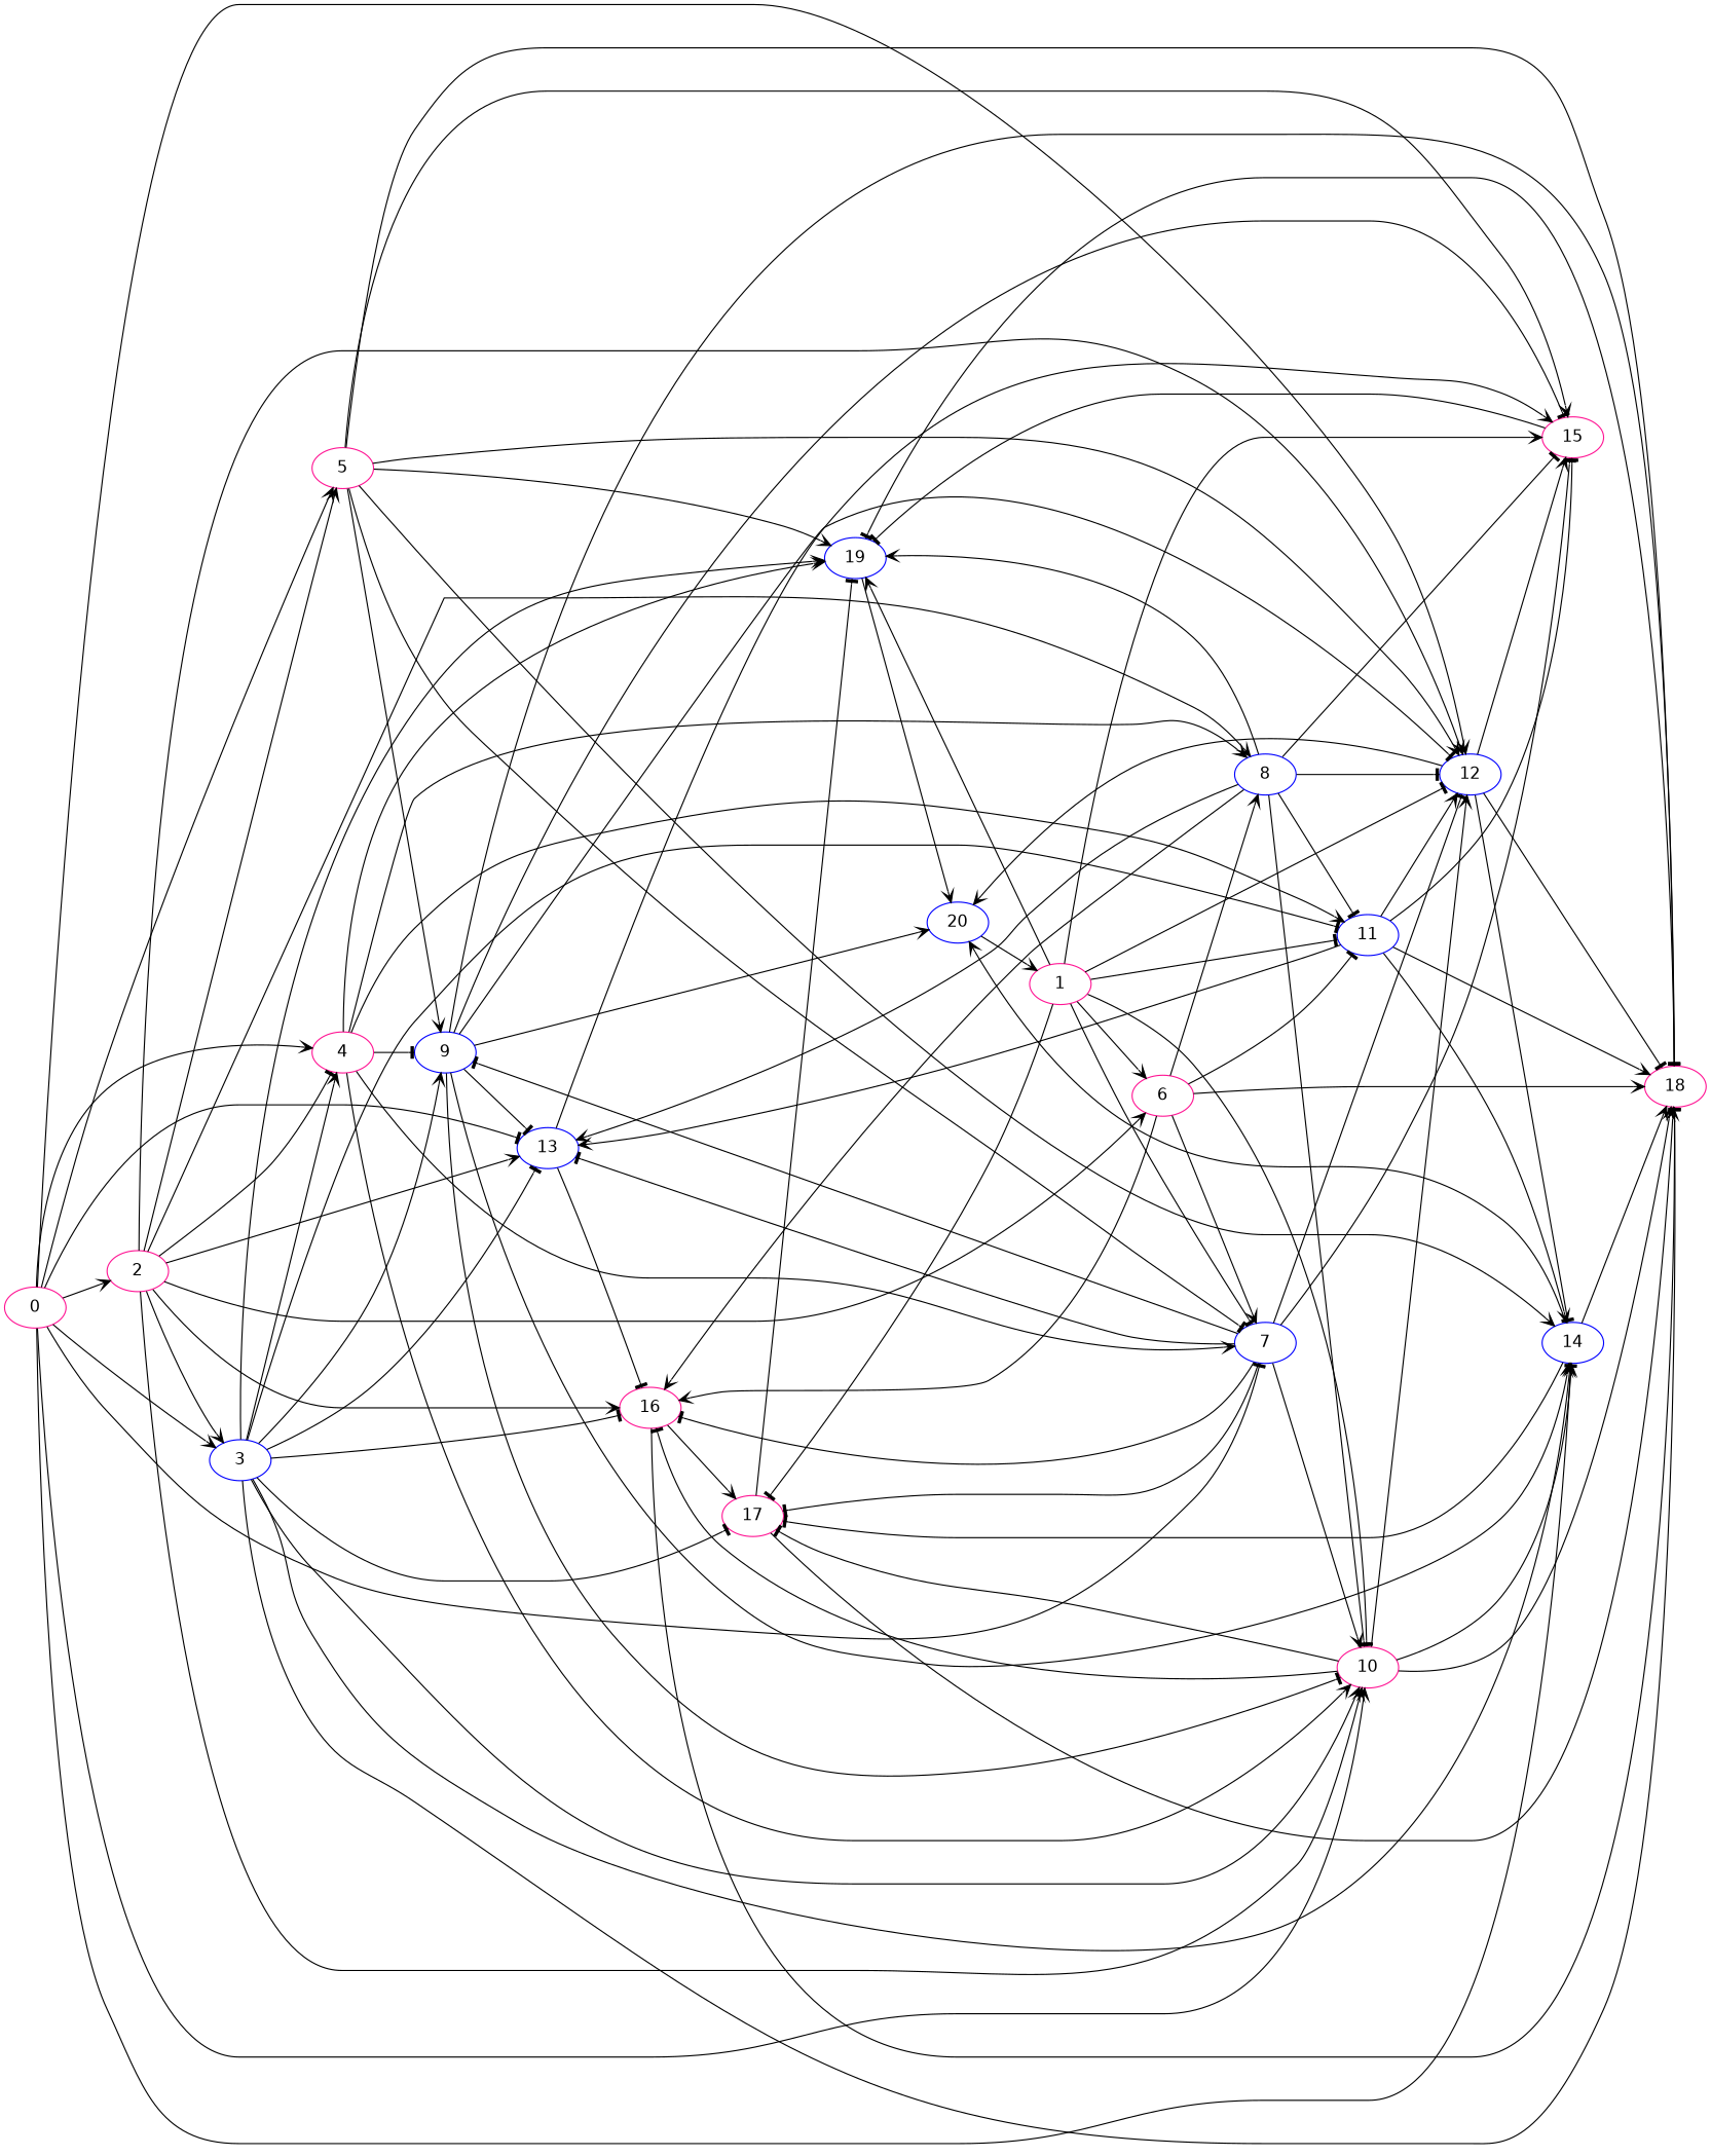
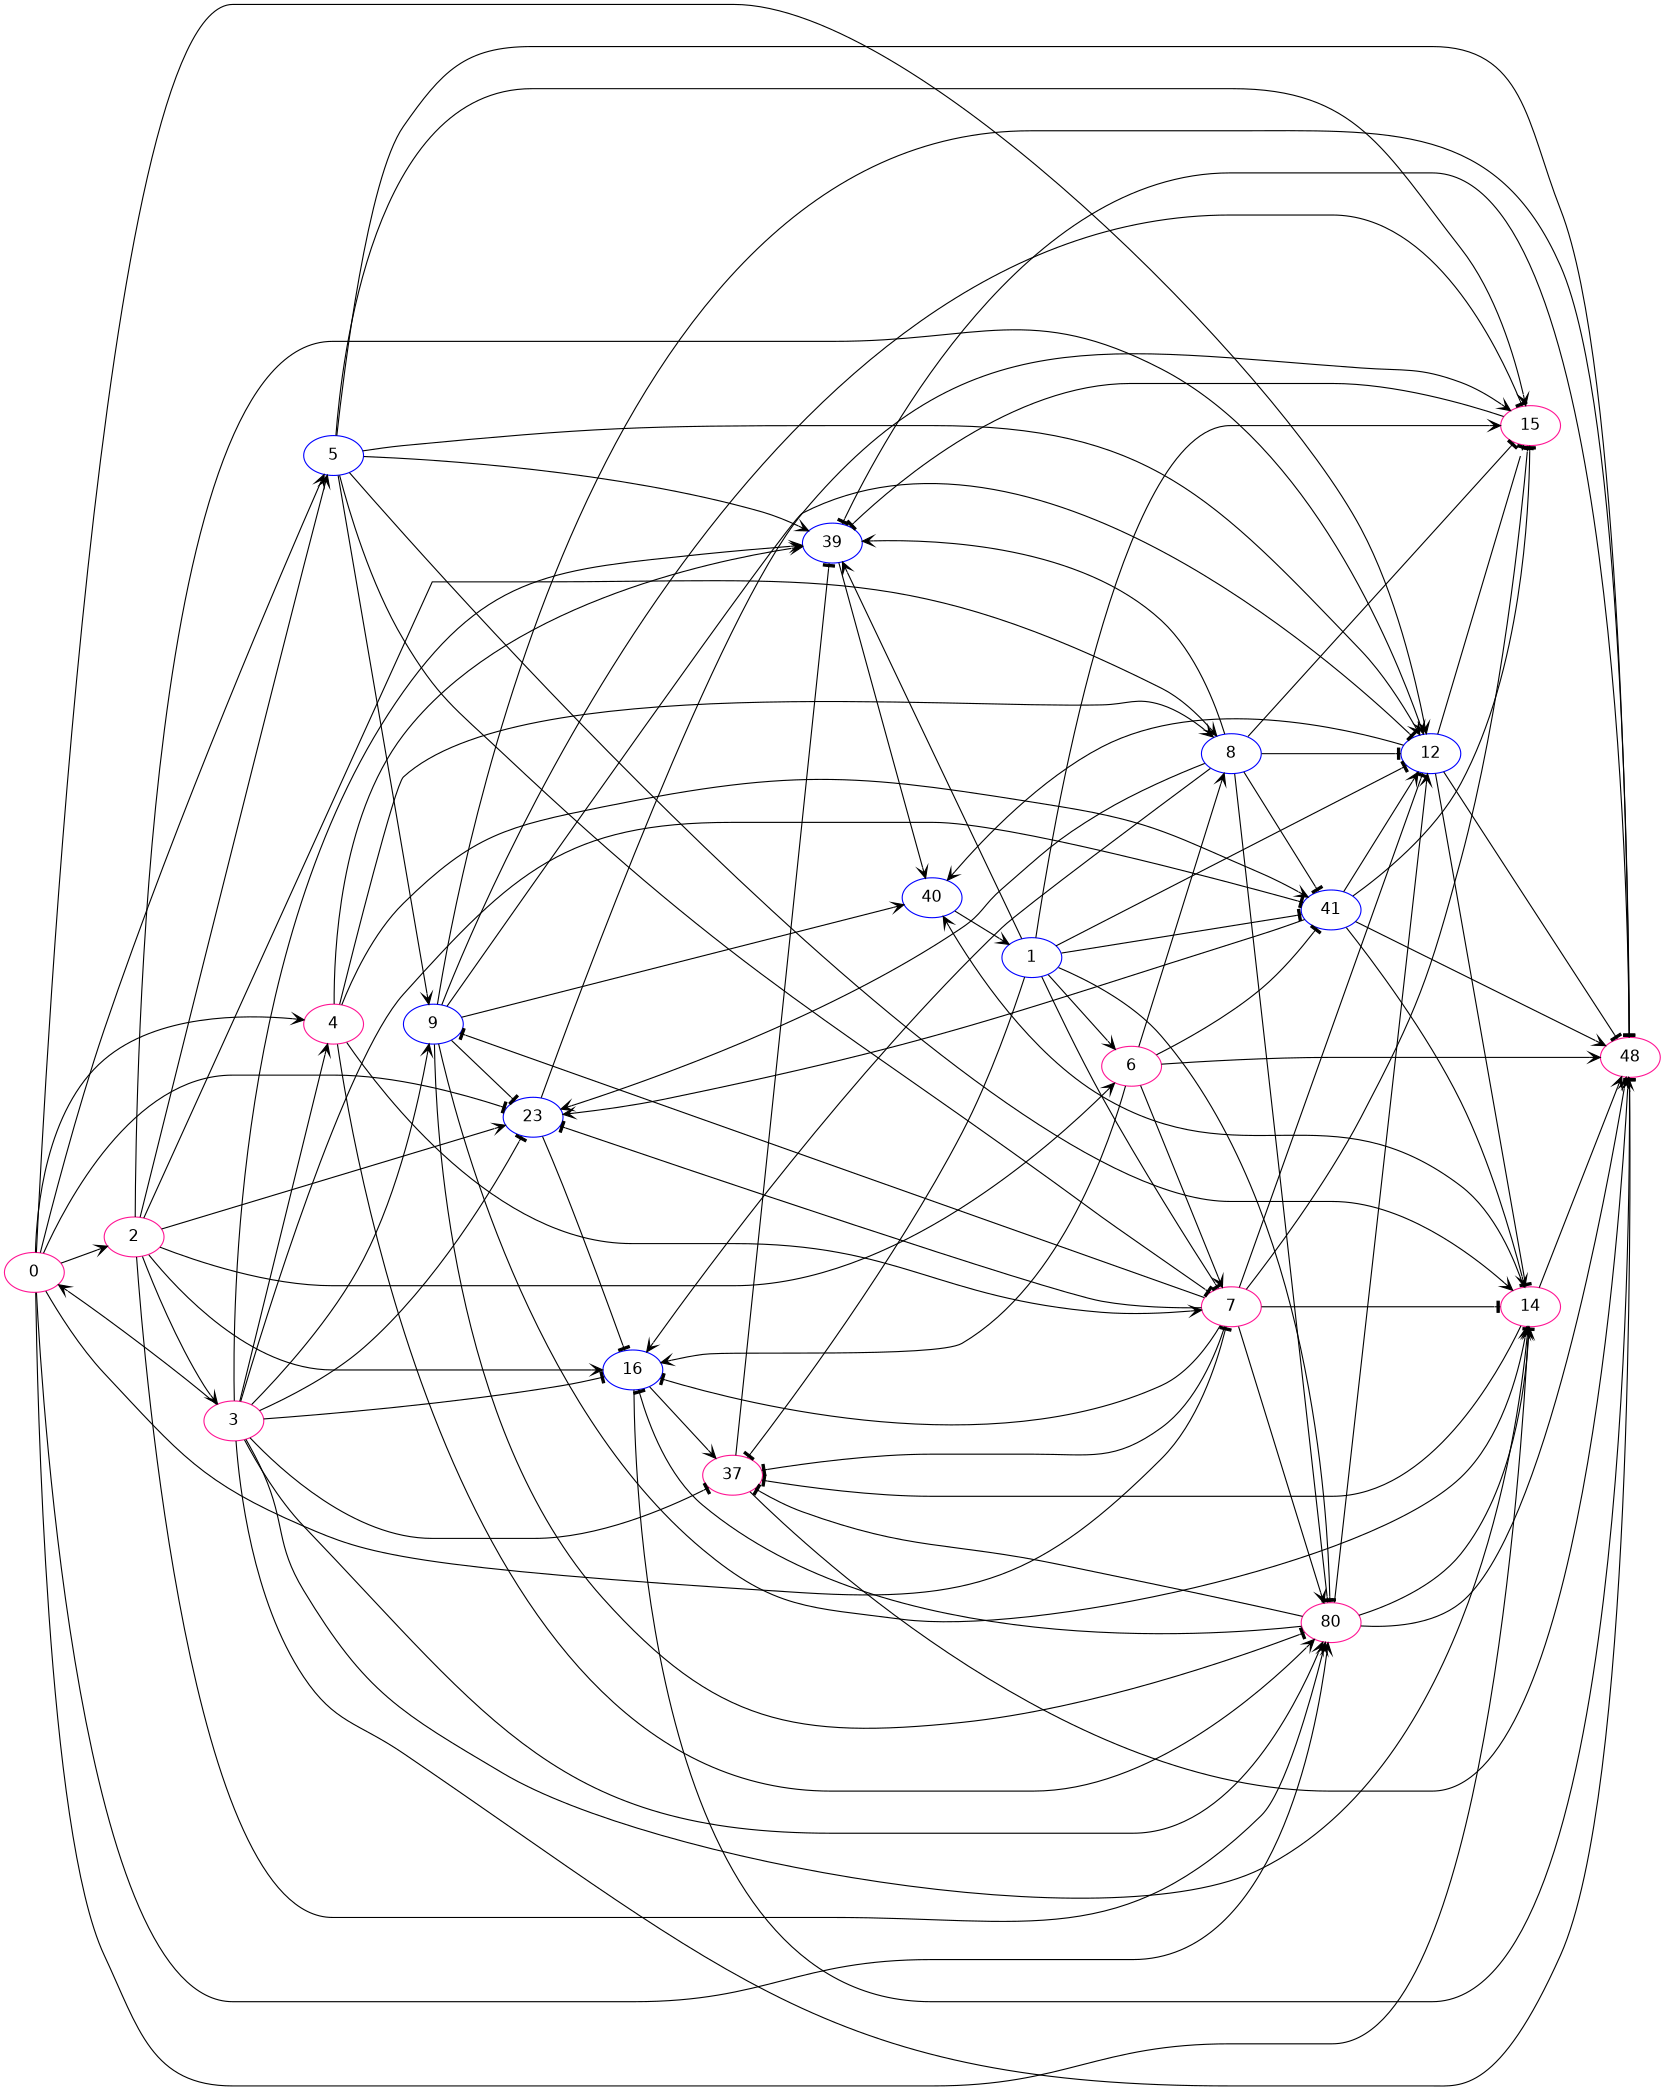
  digraph {
    "Duplicate states"=0
    GraphType=Random
    "Max states in OPEN"=0
    Modes="120000ms; topo-ordered tasks, ; Pruning: task equivalence, fixed order ready list, ; F-value: ; Optimisation: best schedule length (SL) optimisation on equal, "
    NumberOfTasks=21
    "Pruned using list schedule length"=28
    "States removed from OPEN"=0
    TargetSystem="Homogeneous-16"
    "Time to schedule (ms)"=98
    "Total idle time"=245
    "Total schedule length"=369
    "Total sequential time"=644
    "Total states created"=40
    fontname="DejaVu Sans"
    rankdir=LR
    node [Processor=0 "Start time"=0 Weight=32 color=deeppink fontname="DejaVu Sans"]
    edge [Weight=10 arrowhead=vee fontname="DejaVu Sans"]
    0 ["Finish time"=45 Weight=45]
    2 ["Finish time"=72 "Start time"=45 Weight=27]
-   3 ["Finish time"=89 Processor=1 "Start time"=75 Weight=14 color=blue]
+   3 ["Finish time"=89 Processor=1 "Start time"=75 Weight=14]
    4 ["Finish time"=112 Processor=1 "Start time"=89 Weight=23]
-   5 ["Finish time"=116 Processor=2 "Start time"=80 Weight=36]
-   7 ["Finish time"=133 Processor=2 "Start time"=119 Weight=14 color=blue]
-   13 ["Finish time"=224 "Start time"=179 Weight=45 color=blue]
-   10 ["Finish time"=183 Processor=2 "Start time"=165 Weight=18]
+   5 ["Finish time"=116 Processor=2 "Start time"=80 Weight=36 color=blue]
+   7 ["Finish time"=133 Processor=2 "Start time"=119 Weight=14]
+   13 ["Finish time"=224 "Start time"=179 Weight=45 color=blue label=23]
+   10 ["Finish time"=183 Processor=2 "Start time"=165 Weight=18 label=80]
    12 ["Finish time"=211 Processor=2 "Start time"=184 Weight=27 color=blue]
-   14 ["Finish time"=243 Processor=2 "Start time"=211 color=blue]
+   14 ["Finish time"=243 Processor=2 "Start time"=211]
    6 ["Finish time"=113 "Start time"=72 Weight=41]
    8 ["Finish time"=147 "Start time"=115 color=blue]
-   16 ["Finish time"=260 "Start time"=224 Weight=36]
-   11 ["Finish time"=179 "Start time"=147 color=blue]
-   17 ["Finish time"=283 "Start time"=260 Weight=23]
-   19 ["Finish time"=328 "Start time"=301 Weight=27 color=blue]
-   18 ["Finish time"=301 "Start time"=283 Weight=18]
+   16 ["Finish time"=260 "Start time"=224 Weight=36 color=blue]
+   11 ["Finish time"=179 "Start time"=147 color=blue label=41]
+   17 ["Finish time"=283 "Start time"=260 Weight=23 label=37]
+   19 ["Finish time"=328 "Start time"=301 Weight=27 color=blue label=39]
+   18 ["Finish time"=301 "Start time"=283 Weight=18 label=48]
    9 ["Finish time"=165 Processor=2 "Start time"=133 color=blue]
    15 ["Finish time"=277 Processor=1 "Start time"=232 Weight=45]
-   20 ["Finish time"=369 "Start time"=328 Weight=41 color=blue]
-   1 ["Finish time"=36 Processor=1 Weight=36]
+   20 ["Finish time"=369 "Start time"=328 Weight=41 color=blue label=40]
+   1 ["Finish time"=36 Processor=1 Weight=36 color=blue]
    0 -> 2 [Weight=5]
-   0 -> 3 [Weight=7]
+   3 -> 0 [Weight=7]
    0 -> 4 [Weight=3]
    0 -> 5 [Weight=9]
    0 -> 7 [arrowhead=tee]
    0 -> 13 [Weight=9 arrowhead=tee]
    0 -> 10
    0 -> 12 [Weight=3]
    0 -> 14 [Weight=8 arrowhead=tee]
    2 -> 3 [Weight=3]
-   2 -> 4 [Weight=5 arrowhead=tee]
    2 -> 5 [Weight=8]
    2 -> 13 [Weight=3]
    2 -> 10 [Weight=6]
    2 -> 12 [Weight=9]
    2 -> 6 [Weight=2]
    2 -> 8 [Weight=4]
    2 -> 16 [Weight=6]
    3 -> 4 [Weight=7]
    3 -> 13 [Weight=4 arrowhead=tee]
    3 -> 10 [Weight=6]
    3 -> 14 [Weight=7]
    3 -> 16 [Weight=5 arrowhead=tee]
    3 -> 11 [arrowhead=tee]
    3 -> 17 [Weight=6 arrowhead=tee]
    3 -> 19 [Weight=3]
    3 -> 18 [arrowhead=tee]
    3 -> 9 [Weight=8]
    4 -> 7 [Weight=4]
    4 -> 10 [Weight=2]
    4 -> 8 [Weight=3]
    4 -> 11 [Weight=6]
    4 -> 19 [Weight=9]
-   4 -> 9 [Weight=5 arrowhead=tee]
    5 -> 7 [Weight=7 arrowhead=tee]
    5 -> 12 [Weight=3]
    5 -> 14 [Weight=8]
    5 -> 19 [Weight=3]
    5 -> 18 [Weight=4 arrowhead=tee]
    5 -> 9 [Weight=4]
    5 -> 15 [Weight=7]
    7 -> 13 [Weight=8 arrowhead=tee]
    7 -> 10
    7 -> 12 [Weight=5 arrowhead=tee]
+   7 -> 14 [Weight=6 arrowhead=tee]
    7 -> 16 [Weight=4 arrowhead=tee]
    7 -> 17 [arrowhead=tee]
    7 -> 9 [Weight=7 arrowhead=tee]
    7 -> 15 [Weight=7 arrowhead=tee]
    13 -> 16 [Weight=7 arrowhead=tee]
    13 -> 15 [Weight=8]
    10 -> 12
    10 -> 14 [Weight=5]
    10 -> 16 [arrowhead=tee]
    10 -> 17 [Weight=4 arrowhead=tee]
    10 -> 18 [Weight=6]
    12 -> 14 [Weight=2 arrowhead=tee]
    12 -> 18 [Weight=3 arrowhead=tee]
-   12 -> 15 [Weight=2]
+   12 -> 15 [Weight=2 arrowhead=tee]
    12 -> 20 [Weight=8]
    14 -> 17 [Weight=2 arrowhead=tee]
    14 -> 18 [Weight=2]
    14 -> 20 [Weight=6]
    6 -> 7 [Weight=6]
    6 -> 8
    6 -> 16 [Weight=3]
    6 -> 11 [Weight=9 arrowhead=tee]
    6 -> 18 [Weight=7]
    8 -> 13 [Weight=7]
    8 -> 10 [Weight=4 arrowhead=tee]
    8 -> 12 [Weight=8 arrowhead=tee]
    8 -> 16 [Weight=9]
    8 -> 11 [Weight=9 arrowhead=tee]
    8 -> 19 [Weight=2]
    8 -> 15 [Weight=5 arrowhead=tee]
    16 -> 17 [Weight=5]
    16 -> 18 [Weight=5 arrowhead=tee]
    11 -> 13 [Weight=9]
    11 -> 12 [Weight=5]
    11 -> 14 [Weight=4]
    11 -> 18 [Weight=9]
    11 -> 15 [Weight=7 arrowhead=tee]
    17 -> 19 [Weight=4 arrowhead=tee]
    17 -> 18 [Weight=3]
    19 -> 20
    18 -> 19 [Weight=5 arrowhead=tee]
    9 -> 13 [Weight=3 arrowhead=tee]
    9 -> 10 [arrowhead=tee]
    9 -> 12 [arrowhead=tee]
    9 -> 14
    9 -> 18 [arrowhead=tee]
    9 -> 15 [Weight=2 arrowhead=tee]
    9 -> 20 [Weight=5]
    15 -> 19 [Weight=8 arrowhead=tee]
    20 -> 1
    1 -> 7 [Weight=8 arrowhead=tee]
    1 -> 10 [arrowhead=tee]
    1 -> 12 [Weight=9 arrowhead=tee]
    1 -> 6 [Weight=6]
    1 -> 11 [Weight=3 arrowhead=tee]
    1 -> 17 [Weight=5 arrowhead=tee]
    1 -> 19 [Weight=2]
    1 -> 15 [Weight=5]
  }
